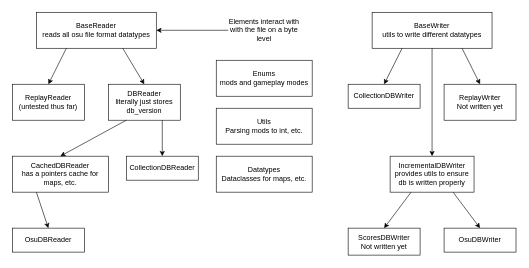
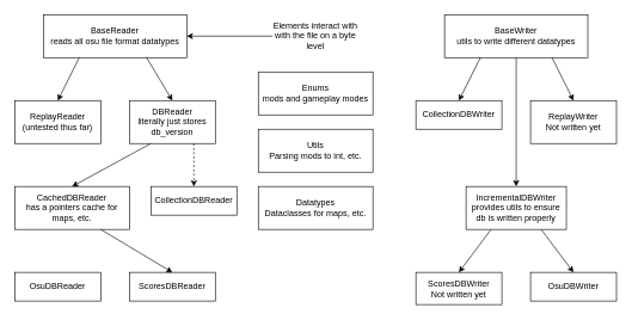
  <mxCell id="0" />
  <mxCell id="1" parent="0" />
  <mxCell id="2" value="&lt;div&gt;BaseReader&lt;/div&gt;&lt;div&gt;reads all osu file format datatypes&lt;br&gt;&lt;/div&gt;" style="rounded=0;whiteSpace=wrap;html=1;" vertex="1" parent="1"><mxGeometry x="60" y="20" width="200" height="60" as="geometry" /></mxCell>
  <mxCell id="3" value="Elements interact with with the file on a byte level" style="text;html=1;strokeColor=none;fillColor=none;align=center;verticalAlign=middle;whiteSpace=wrap;rounded=0;" vertex="1" parent="1"><mxGeometry x="380" y="35" width="120" height="30" as="geometry" /></mxCell>
  <mxCell id="4" value="" style="endArrow=classic;html=1;rounded=0;exitX=0;exitY=0.5;exitDx=0;exitDy=0;entryX=1;entryY=0.5;entryDx=0;entryDy=0;" edge="1" parent="1" source="3" target="2"><mxGeometry width="50" height="50" relative="1" as="geometry"><mxPoint x="420" y="410" as="sourcePoint" /><mxPoint x="470" y="360" as="targetPoint" /></mxGeometry></mxCell>
  <mxCell id="5" value="&lt;div&gt;ReplayReader&lt;/div&gt;&lt;div&gt;(untested thus far)&lt;br&gt;&lt;/div&gt;" style="rounded=0;whiteSpace=wrap;html=1;" vertex="1" parent="1"><mxGeometry y="140" width="120" height="60" as="geometry" x="20" /></mxCell>
  <mxCell id="6" value="" style="endArrow=classic;html=1;rounded=0;exitX=0.25;exitY=1;exitDx=0;exitDy=0;entryX=0.5;entryY=0;entryDx=0;entryDy=0;" edge="1" parent="1" source="2" target="5"><mxGeometry width="50" height="50" relative="1" as="geometry"><mxPoint x="420" y="410" as="sourcePoint" /><mxPoint x="470" y="360" as="targetPoint" /></mxGeometry></mxCell>
  <mxCell id="7" value="&lt;div&gt;Enums&lt;/div&gt;&lt;div&gt;mods and gameplay modes&lt;br&gt;&lt;/div&gt;" style="rounded=0;whiteSpace=wrap;html=1;" vertex="1" parent="1"><mxGeometry x="360" y="100" width="160" height="60" as="geometry" /></mxCell>
  <mxCell id="8" value="&lt;div&gt;Utils&lt;/div&gt;&lt;div&gt;Parsing mods to int, etc.&lt;br&gt;&lt;/div&gt;" style="rounded=0;whiteSpace=wrap;html=1;" vertex="1" parent="1"><mxGeometry x="360" y="180" width="160" height="60" as="geometry" /></mxCell>
  <mxCell id="9" value="" style="endArrow=classic;html=1;rounded=0;exitX=0.72;exitY=1;exitDx=0;exitDy=0;exitPerimeter=0;entryX=0.5;entryY=0;entryDx=0;entryDy=0;" edge="1" parent="1" source="2" target="10"><mxGeometry width="50" height="50" relative="1" as="geometry"><mxPoint x="420" y="410" as="sourcePoint" /><mxPoint x="230" y="140" as="targetPoint" /></mxGeometry></mxCell>
  <mxCell id="10" value="&lt;div&gt;DBReader&lt;/div&gt;&lt;div&gt;literally just stores db_version&lt;br&gt;&lt;/div&gt;" style="rounded=0;whiteSpace=wrap;html=1;" vertex="1" parent="1"><mxGeometry x="180" y="140" width="120" height="60" as="geometry" /></mxCell>
  <mxCell id="11" value="&lt;div&gt;CachedDBReader&lt;/div&gt;&lt;div&gt;has a pointers cache for maps, etc.&lt;br&gt;&lt;/div&gt;" style="rounded=0;whiteSpace=wrap;html=1;" vertex="1" parent="1"><mxGeometry y="260" width="160" height="60" as="geometry" x="20" /></mxCell>
  <mxCell id="12" value="" style="endArrow=classic;html=1;rounded=0;exitX=0.25;exitY=1;exitDx=0;exitDy=0;entryX=0.5;entryY=0;entryDx=0;entryDy=0;" edge="1" parent="1" source="10" target="11"><mxGeometry width="50" height="50" relative="1" as="geometry"><mxPoint x="420" y="410" as="sourcePoint" /><mxPoint x="280" y="340" as="targetPoint" /></mxGeometry></mxCell>
  <mxCell id="13" value="&lt;div&gt;OsuDBReader&lt;/div&gt;" style="rounded=0;whiteSpace=wrap;html=1;" vertex="1" parent="1"><mxGeometry y="380" width="120" height="40" as="geometry" x="20" /></mxCell>
- <mxCell id="15" value="" style="endArrow=classic;html=1;rounded=0;exitX=0.25;exitY=1;exitDx=0;exitDy=0;entryX=0.5;entryY=0;entryDx=0;entryDy=0;" edge="1" parent="1" source="11" target="13"><mxGeometry width="50" height="50" relative="1" as="geometry"><mxPoint x="420" y="410" as="sourcePoint" /><mxPoint x="470" y="360" as="targetPoint" /></mxGeometry></mxCell>
+ <mxCell id="14" value="&lt;div&gt;ScoresDBReader&lt;/div&gt;" style="rounded=0;whiteSpace=wrap;html=1;" vertex="1" parent="1"><mxGeometry x="180" y="380" width="120" height="40" as="geometry" /></mxCell>
+ <mxCell id="16" value="" style="endArrow=classic;html=1;rounded=0;entryX=0.5;entryY=0;entryDx=0;entryDy=0;exitX=0.75;exitY=1;exitDx=0;exitDy=0;" edge="1" parent="1" source="11" target="14"><mxGeometry width="50" height="50" relative="1" as="geometry"><mxPoint x="420" y="410" as="sourcePoint" /><mxPoint x="470" y="360" as="targetPoint" /></mxGeometry></mxCell>
  <mxCell id="17" value="&lt;div&gt;Datatypes&lt;/div&gt;&lt;div&gt;Dataclasses for maps, etc.&lt;br&gt;&lt;/div&gt;" style="rounded=0;whiteSpace=wrap;html=1;" vertex="1" parent="1"><mxGeometry x="360" y="260" width="160" height="60" as="geometry" /></mxCell>
  <mxCell id="18" value="&lt;div&gt;BaseWriter&lt;/div&gt;&lt;div&gt;utils to write different datatypes&lt;br&gt;&lt;/div&gt;" style="rounded=0;whiteSpace=wrap;html=1;" vertex="1" parent="1"><mxGeometry x="620" y="20" width="200" height="60" as="geometry" /></mxCell>
  <mxCell id="19" value="&lt;div&gt;ReplayWriter&lt;/div&gt;&lt;div&gt;Not written yet&lt;br&gt;&lt;/div&gt;" style="rounded=0;whiteSpace=wrap;html=1;" vertex="1" parent="1"><mxGeometry x="740" y="140" width="120" height="60" as="geometry" /></mxCell>
  <mxCell id="20" value="&lt;div&gt;IncrementalDBWriter&lt;/div&gt;&lt;div&gt;provides utils to ensure db is written properly&lt;br&gt;&lt;/div&gt;" style="rounded=0;whiteSpace=wrap;html=1;" vertex="1" parent="1"><mxGeometry x="650" y="260" width="140" height="60" as="geometry" /></mxCell>
  <mxCell id="21" value="" style="endArrow=classic;html=1;rounded=0;exitX=0.5;exitY=1;exitDx=0;exitDy=0;entryX=0.5;entryY=0;entryDx=0;entryDy=0;" edge="1" parent="1" source="18" target="20"><mxGeometry width="50" height="50" relative="1" as="geometry"><mxPoint x="420" y="410" as="sourcePoint" /><mxPoint x="470" y="360" as="targetPoint" /></mxGeometry></mxCell>
  <mxCell id="22" value="" style="endArrow=classic;html=1;rounded=0;exitX=0.75;exitY=1;exitDx=0;exitDy=0;entryX=0.5;entryY=0;entryDx=0;entryDy=0;" edge="1" parent="1" source="18" target="19"><mxGeometry width="50" height="50" relative="1" as="geometry"><mxPoint x="420" y="410" as="sourcePoint" /><mxPoint x="470" y="360" as="targetPoint" /></mxGeometry></mxCell>
  <mxCell id="23" value="&lt;div&gt;CollectionDBReader&lt;/div&gt;" style="rounded=0;whiteSpace=wrap;html=1;" vertex="1" parent="1"><mxGeometry x="210" y="260" width="120" height="40" as="geometry" /></mxCell>
- <mxCell id="24" value="" style="endArrow=classic;html=1;rounded=0;exitX=0.75;exitY=1;exitDx=0;exitDy=0;entryX=0.5;entryY=0;entryDx=0;entryDy=0;" edge="1" parent="1" source="10" target="23"><mxGeometry width="50" height="50" relative="1" as="geometry"><mxPoint x="420" y="410" as="sourcePoint" /><mxPoint x="470" y="360" as="targetPoint" /></mxGeometry></mxCell>
+ <mxCell id="24" value="" style="endArrow=classic;html=1;rounded=0;exitX=0.75;exitY=1;exitDx=0;exitDy=0;entryX=0.5;entryY=0;entryDx=0;entryDy=0;dashed=1;" edge="1" parent="1" source="10" target="23"><mxGeometry width="50" height="50" relative="1" as="geometry"><mxPoint x="420" y="410" as="sourcePoint" /><mxPoint x="470" y="360" as="targetPoint" /></mxGeometry></mxCell>
  <mxCell id="25" value="&lt;div&gt;CollectionDBWriter&lt;/div&gt;" style="rounded=0;whiteSpace=wrap;html=1;" vertex="1" parent="1"><mxGeometry x="580" y="140" width="120" height="40" as="geometry" /></mxCell>
  <mxCell id="26" value="" style="endArrow=classic;html=1;rounded=0;exitX=0.25;exitY=1;exitDx=0;exitDy=0;entryX=0.5;entryY=0;entryDx=0;entryDy=0;" edge="1" parent="1" source="18" target="25"><mxGeometry width="50" height="50" relative="1" as="geometry"><mxPoint x="420" y="410" as="sourcePoint" /><mxPoint x="470" y="360" as="targetPoint" /></mxGeometry></mxCell>
  <mxCell id="27" value="&lt;div&gt;ScoresDBWriter&lt;/div&gt;&lt;div&gt;Not written yet&lt;br&gt;&lt;/div&gt;" style="rounded=0;whiteSpace=wrap;html=1;" vertex="1" parent="1"><mxGeometry x="580" y="380" width="120" height="45" as="geometry" /></mxCell>
  <mxCell id="28" value="OsuDBWriter" style="rounded=0;whiteSpace=wrap;html=1;" vertex="1" parent="1"><mxGeometry x="740" y="380" width="120" height="40" as="geometry" /></mxCell>
  <mxCell id="29" value="" style="endArrow=classic;html=1;rounded=0;exitX=0.25;exitY=1;exitDx=0;exitDy=0;entryX=0.5;entryY=0;entryDx=0;entryDy=0;" edge="1" parent="1" source="20" target="27"><mxGeometry width="50" height="50" relative="1" as="geometry"><mxPoint x="620" y="500" as="sourcePoint" /><mxPoint x="670" y="450" as="targetPoint" /></mxGeometry></mxCell>
  <mxCell id="30" value="" style="endArrow=classic;html=1;rounded=0;exitX=0.75;exitY=1;exitDx=0;exitDy=0;entryX=0.5;entryY=0;entryDx=0;entryDy=0;" edge="1" parent="1" source="20" target="28"><mxGeometry width="50" height="50" relative="1" as="geometry"><mxPoint x="695" y="330" as="sourcePoint" /><mxPoint x="650" y="390" as="targetPoint" /></mxGeometry></mxCell>
